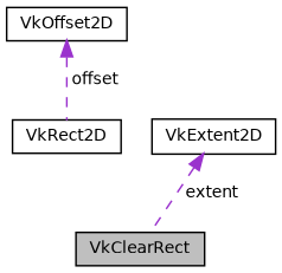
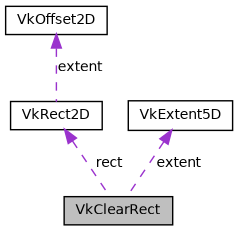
  digraph {
    node [color=black fillcolor=white fontname=Helvetica fontsize=10 shape=record style=filled]
    edge [color=darkorchid3 dir=back fontname=Helvetica fontsize=10 labelfontname=Helvetica labelfontsize=10 style=dashed]
    n1 [fillcolor=grey75 fontcolor=black height=0.2 label=VkClearRect width=0.4]
    n2 [height=0.2 label=VkRect2D width=0.4]
    n3 [height=0.2 label=VkOffset2D width=0.4]
-   n4 [height=0.2 label=VkExtent2D width=0.4]
-   n3 -> n2 [label=" offset"]
+   n4 [height=0.2 label=VkExtent5D width=0.4]
+   n2 -> n1 [label=" rect"]
+   n3 -> n2 [label=" extent"]
    n4 -> n1 [label=" extent"]
  }
